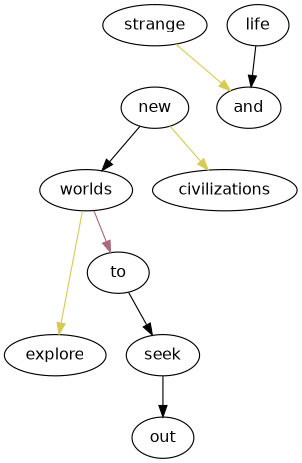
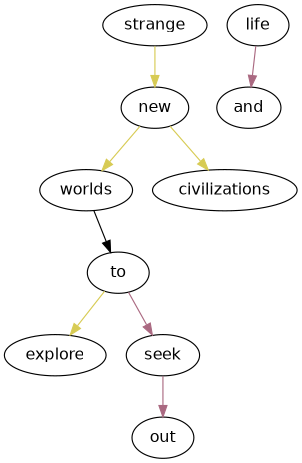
  digraph {
    fontname="DejaVu Sans"
    node [fontname="DejaVu Sans"]
    edge [fontname="DejaVu Sans"]
    to
    explore
    strange
    new
    seek
    out
    worlds
    civilizations
    life
    and
    subgraph sub_1 {
      to
      explore
      strange
      new
    }
    subgraph sub_2 {
      to
      new
      seek
      out
    }
-   worlds -> explore [color="#d7cb54"]
-   to -> seek [color=black]
-   strange -> and [color="#d7cb54"]
-   new -> worlds
+   to -> explore [color="#d7cb54"]
+   to -> seek [color="#aa6981"]
+   strange -> new [color="#d7cb54"]
+   new -> worlds [color="#d7cb54"]
    new -> civilizations [color="#d7cb54"]
-   seek -> out [color=black]
-   worlds -> to [color="#aa6981"]
-   life -> and
+   seek -> out [color="#aa6981"]
+   worlds -> to
+   life -> and [color="#aa6981"]
  }
